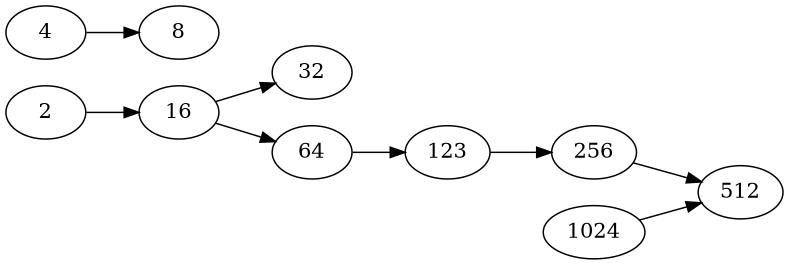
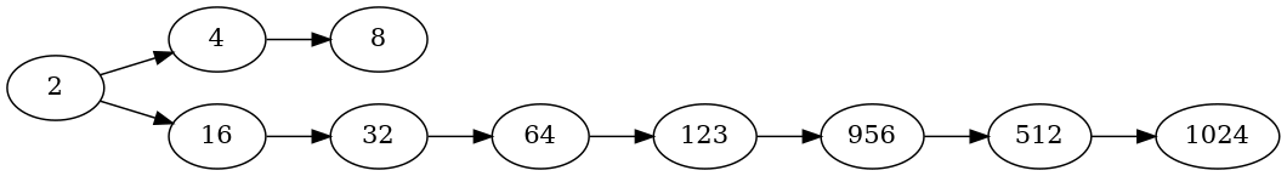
  digraph {
    rankdir=LR
    n1 [label=2]
    n2 [label=4]
    n3 [label=16]
    n4 [label=8]
    n5 [label=32]
    n6 [label=64]
    n7 [label=123]
-   n8 [label=256]
+   n8 [label=956]
    n9 [label=512]
    n10 [label=1024]
+   n1 -> n2
    n1 -> n3
    n2 -> n4
    n3 -> n5
-   n3 -> n6
+   n5 -> n6
    n6 -> n7
    n7 -> n8
    n8 -> n9
-   n10 -> n9
+   n9 -> n10
  }
